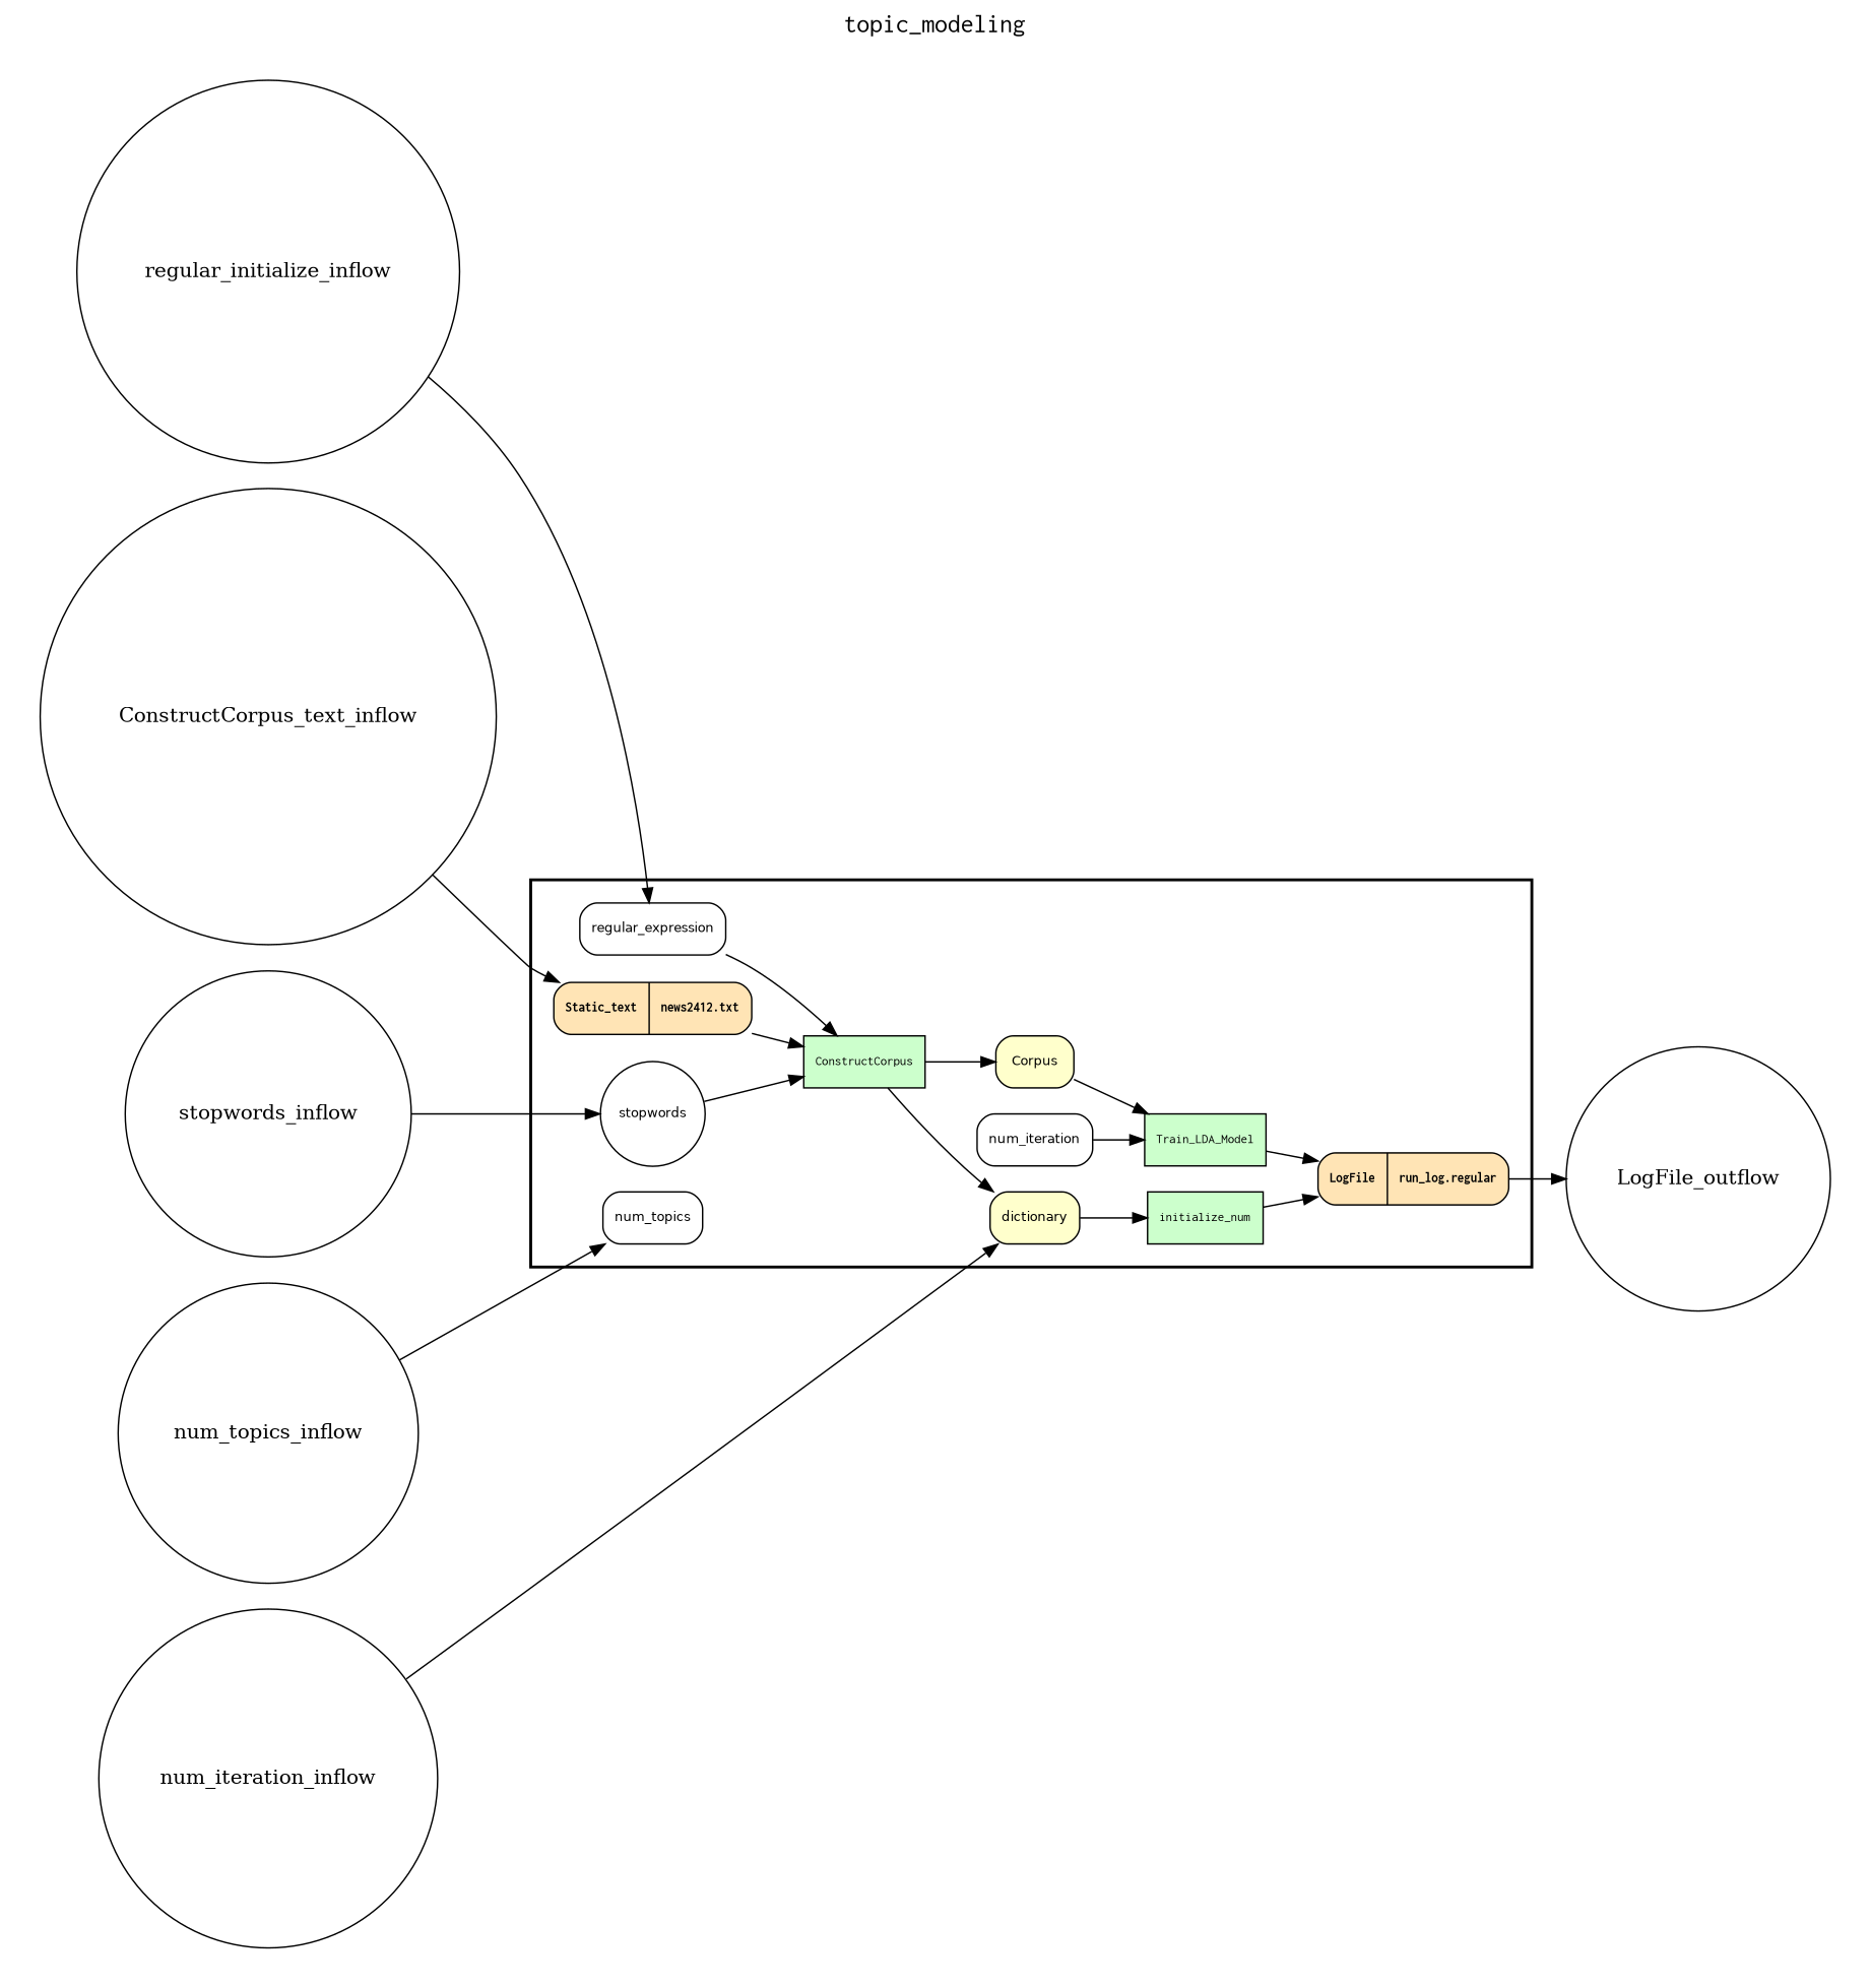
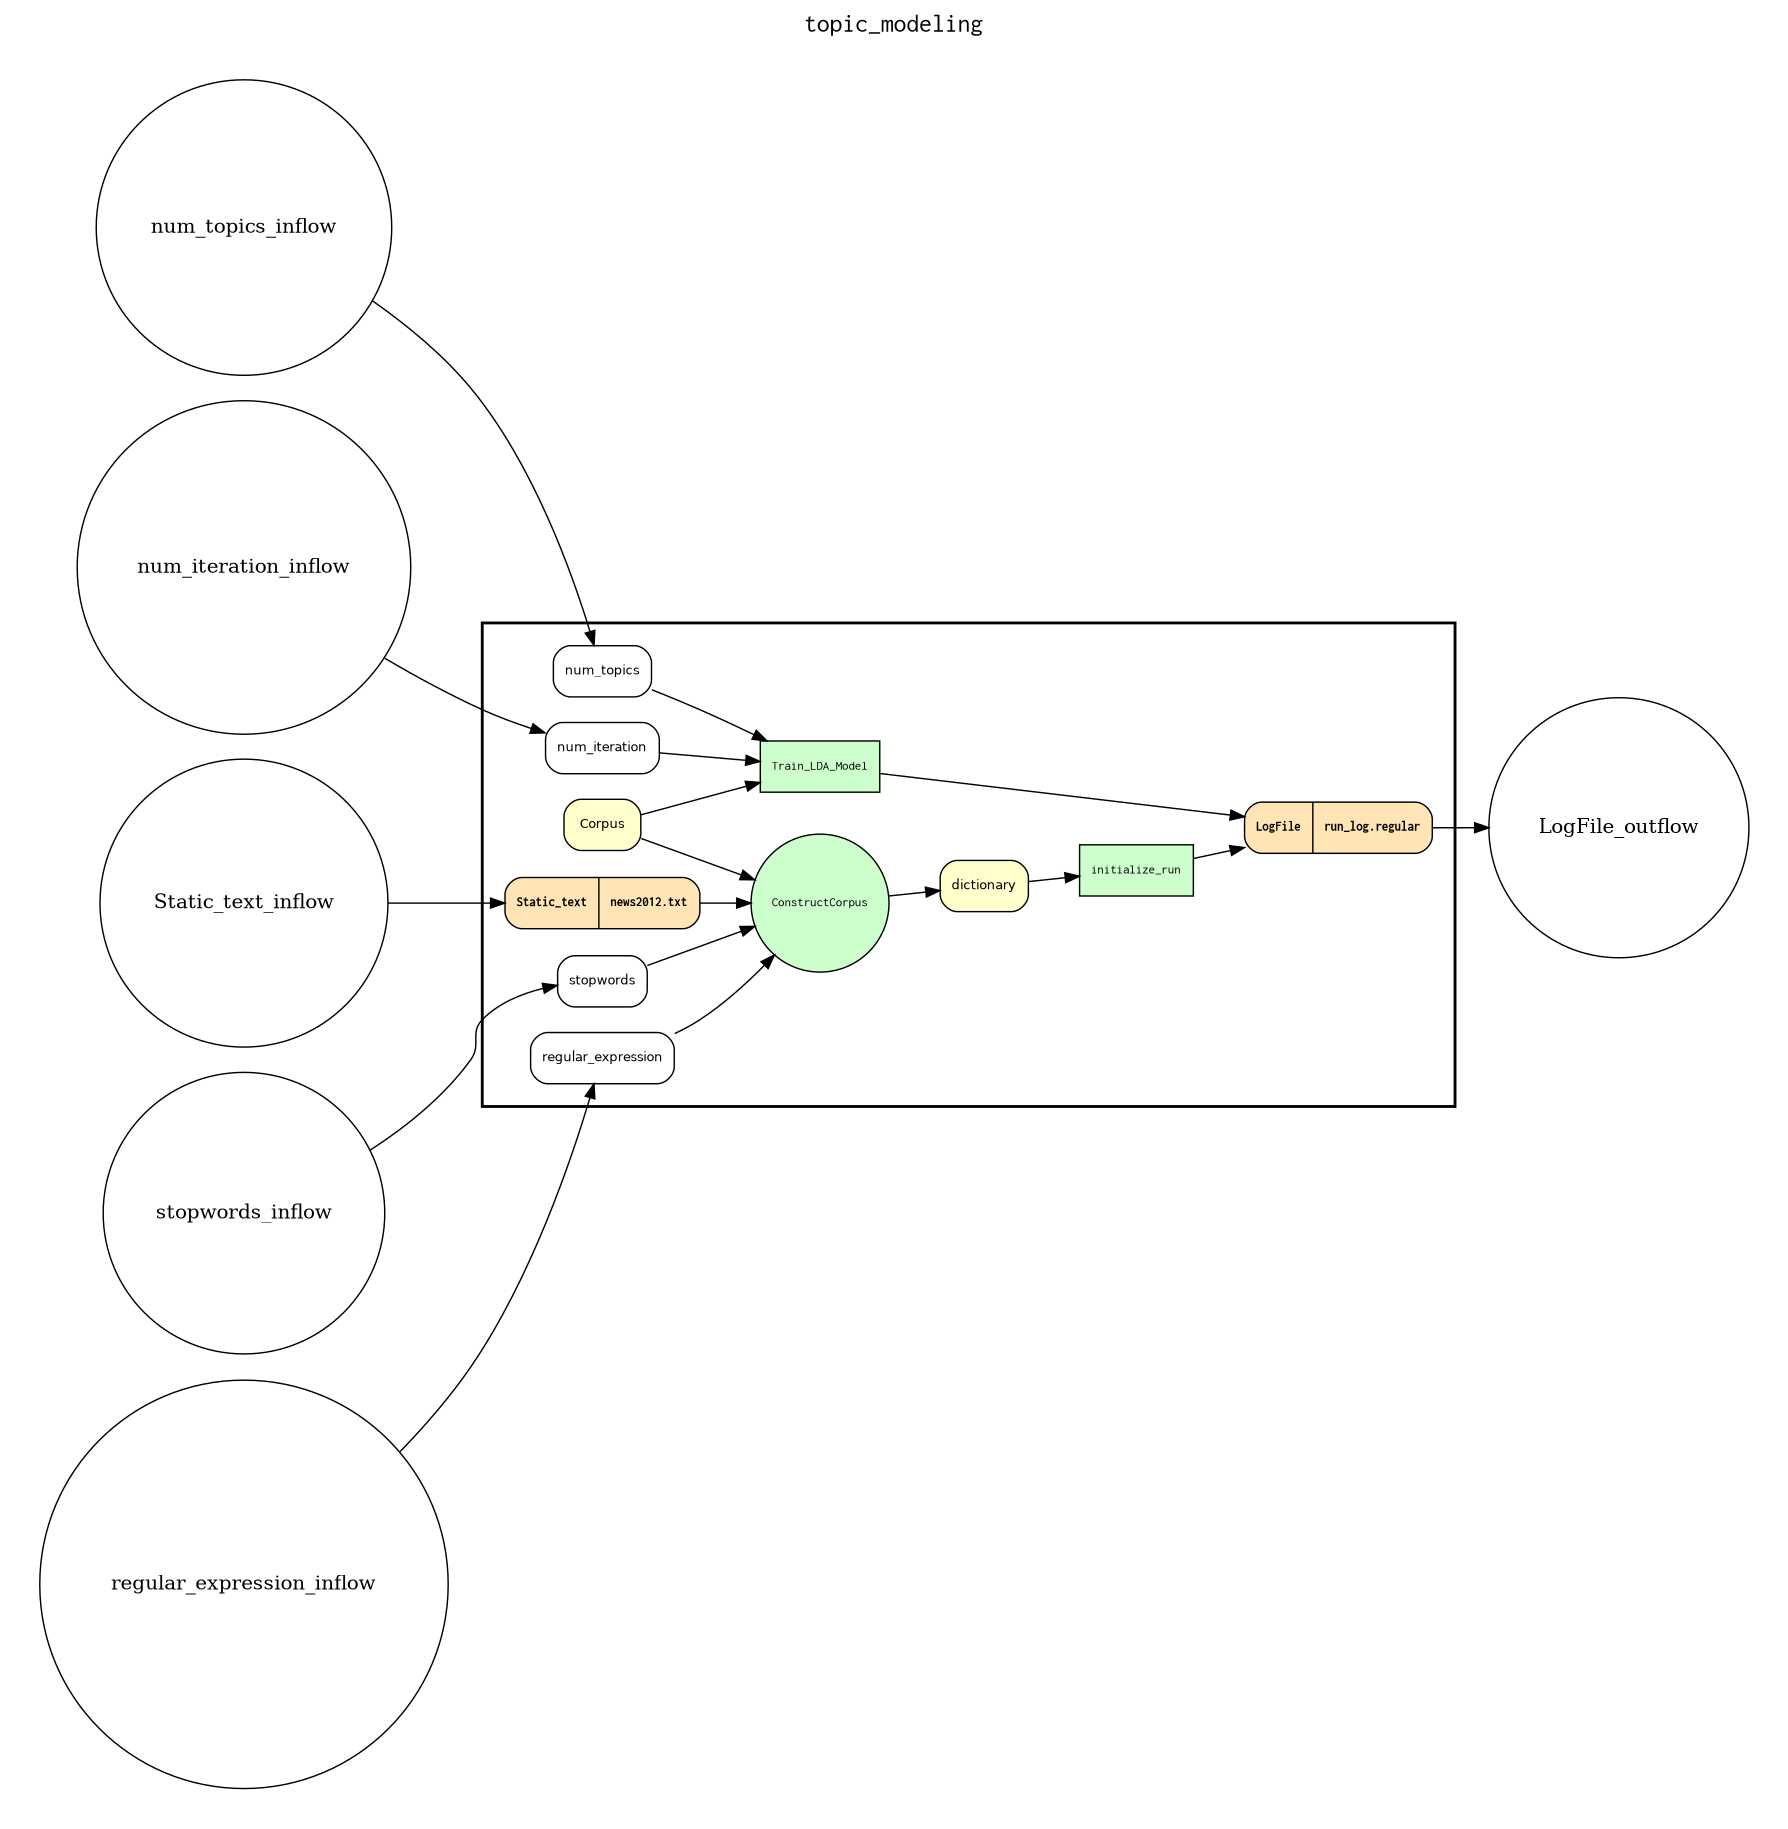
  digraph {
    fontname=Courier
    fontsize=18
    label=topic_modeling
    labelloc=t
    rankdir=LR
    node [fillcolor="#FFFFFF" fontsize=9 peripheries=1 shape=box style="rounded,filled"]
-   ConstructCorpus [fillcolor="#CCFFCC" fontname=Courier style=filled]
+   ConstructCorpus [fillcolor="#CCFFCC" fontname=Courier shape=circle style=filled]
    Train_LDA_Model [fillcolor="#CCFFCC" fontname=Courier style=filled]
-   initialize_run [fillcolor="#CCFFCC" fontname=Courier style=filled label=initialize_num]
+   initialize_run [fillcolor="#CCFFCC" fontname=Courier style=filled]
    dictionary [fillcolor="#FFFFCC" fontname=Helvetica]
    Corpus [fillcolor="#FFFFCC" fontname=Helvetica]
-   n6 [fillcolor="#FFE4B5" fontname="Courier-Bold" label="{<f0> Static_text |<f1>news2412.txt\l}" rankdir=LR shape=record]
+   n6 [fillcolor="#FFE4B5" fontname="Courier-Bold" label="{<f0> Static_text |<f1>news2012.txt\l}" rankdir=LR shape=record]
    n7 [fillcolor="#FFE4B5" fontname="Courier-Bold" label="{<f0> LogFile |<f1>run_log.regular\l}" rankdir=LR shape=record]
-   stopwords [fontname=Helvetica shape=circle]
+   stopwords [fontname=Helvetica]
    regular_expression [fontname=Helvetica]
    num_iteration [fontname=Helvetica]
    num_topics [fontname=Helvetica]
-   Static_text_inflow [shape=circle width=0.2 label=ConstructCorpus_text_inflow fontsize="" style=""]
+   Static_text_inflow [shape=circle width=0.2 fontsize="" style=""]
    stopwords_inflow [shape=circle width=0.2 fontsize="" style=""]
-   regular_expression_inflow [shape=circle width=0.2 label=regular_initialize_inflow fontsize="" style=""]
+   regular_expression_inflow [shape=circle width=0.2 fontsize="" style=""]
    num_iteration_inflow [shape=circle width=0.2 fontsize="" style=""]
    num_topics_inflow [shape=circle width=0.2 fontsize="" style=""]
    LogFile_outflow [shape=circle width=0.2 fontsize="" style=""]
    subgraph cluster_1 {
      color=black
      label=""
      penwidth=2
      subgraph cluster_2 {
        color=white
        label=""
        penwidth=2
        ConstructCorpus
        Train_LDA_Model
        initialize_run
        dictionary
        Corpus
        n6
        n7
        stopwords
        regular_expression
        num_iteration
        num_topics
      }
    }
    subgraph cluster_3 {
      color=white
      label=""
      penwidth=2
      subgraph cluster_4 {
        color=white
        label=""
        penwidth=2
        Static_text_inflow
        stopwords_inflow
        regular_expression_inflow
        num_iteration_inflow
        num_topics_inflow
      }
    }
    subgraph cluster_5 {
      color=white
      label=""
      penwidth=2
      subgraph cluster_6 {
        color=white
        label=""
        penwidth=2
        LogFile_outflow
      }
    }
    ConstructCorpus -> dictionary
-   ConstructCorpus -> Corpus
+   Corpus -> ConstructCorpus
    Train_LDA_Model -> n7
    initialize_run -> n7
    dictionary -> initialize_run
    Corpus -> Train_LDA_Model
    n6 -> ConstructCorpus
    n7 -> LogFile_outflow
    stopwords -> ConstructCorpus
    regular_expression -> ConstructCorpus
    num_iteration -> Train_LDA_Model
+   num_topics -> Train_LDA_Model
    Static_text_inflow -> n6
    stopwords_inflow -> stopwords
    regular_expression_inflow -> regular_expression
-   num_iteration_inflow -> dictionary
+   num_iteration_inflow -> num_iteration
    num_topics_inflow -> num_topics
  }
